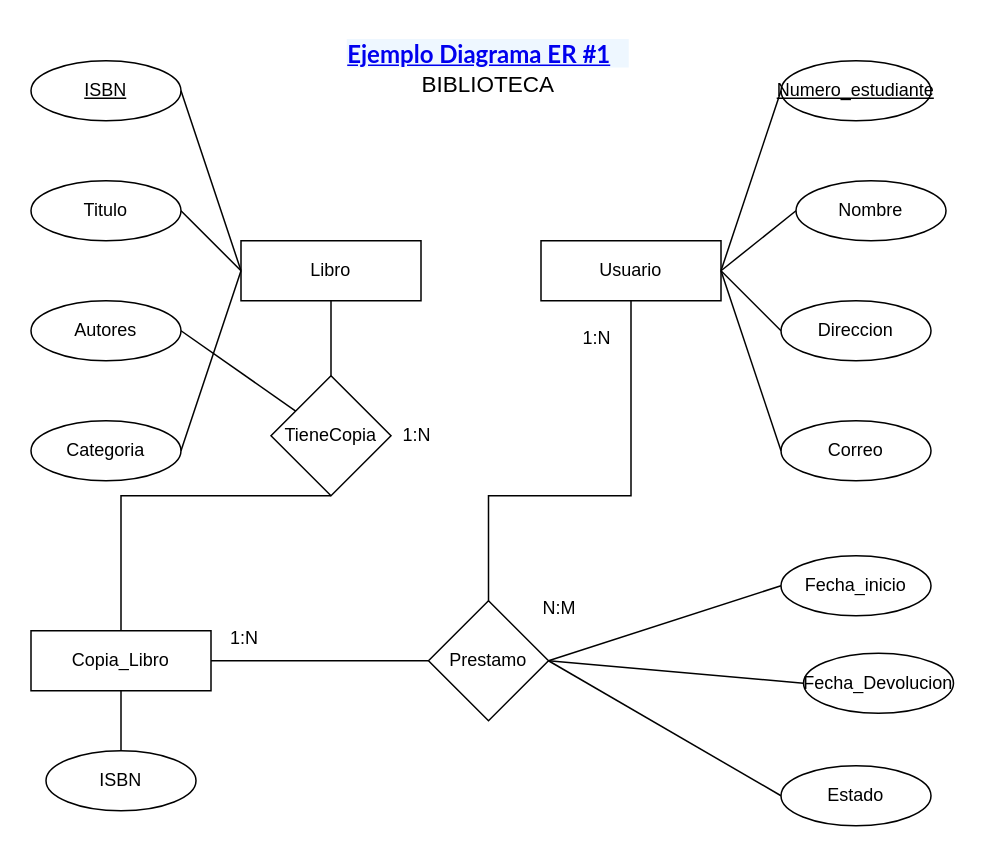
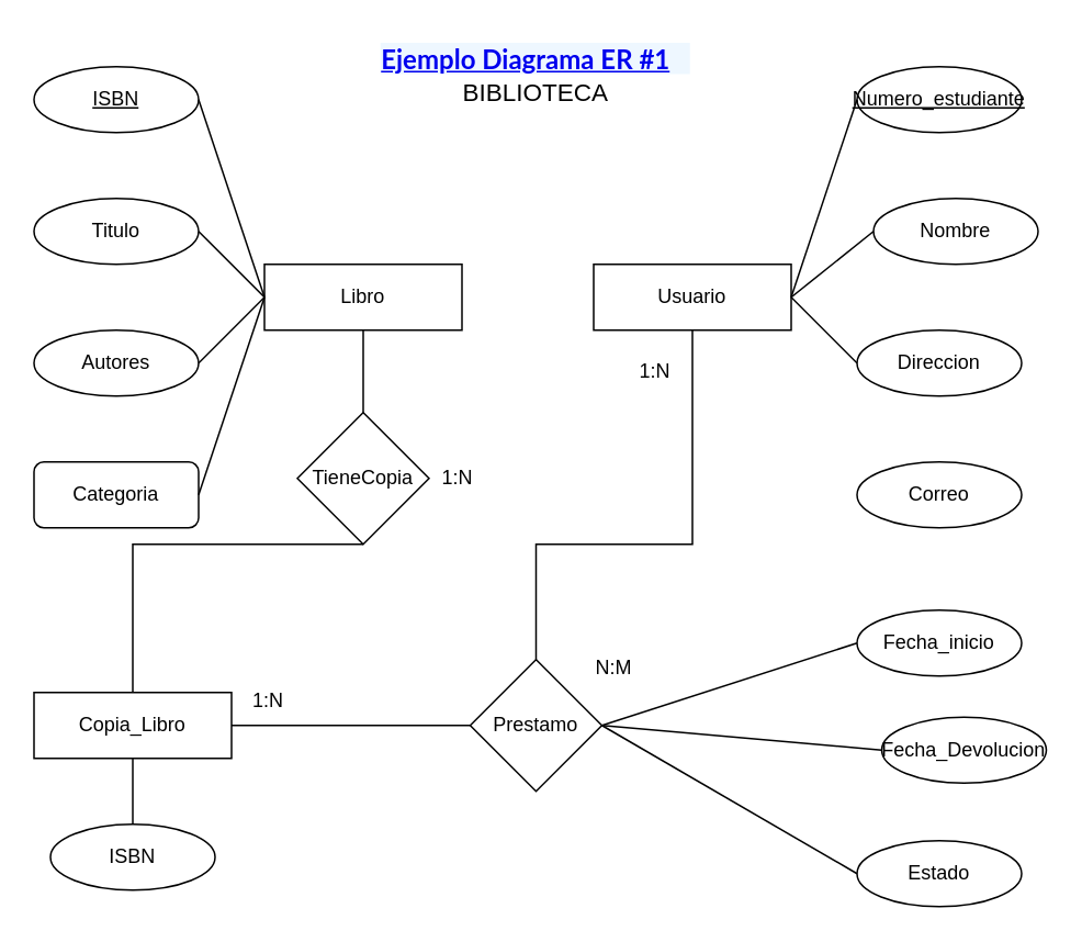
  <mxCell id="0" />
  <mxCell id="1" parent="0" />
  <mxCell id="2" value="Libro" style="rounded=0;whiteSpace=wrap;html=1;" vertex="1" parent="1"><mxGeometry x="160" y="160" width="120" height="40" as="geometry" /></mxCell>
  <mxCell id="3" value="Usuario" style="rounded=0;whiteSpace=wrap;html=1;" vertex="1" parent="1"><mxGeometry x="360" y="160" width="120" height="40" as="geometry" /></mxCell>
  <mxCell id="4" value="Copia_Libro" style="rounded=0;whiteSpace=wrap;html=1;" vertex="1" parent="1"><mxGeometry x="20" y="420" width="120" height="40" as="geometry" /></mxCell>
  <mxCell id="5" value="Titulo" style="ellipse;whiteSpace=wrap;html=1;" vertex="1" parent="1"><mxGeometry x="20" y="120" width="100" height="40" as="geometry" /></mxCell>
  <mxCell id="6" value="&lt;u&gt;ISBN&lt;/u&gt;" style="ellipse;whiteSpace=wrap;html=1;" vertex="1" parent="1"><mxGeometry x="20" y="40" width="100" height="40" as="geometry" /></mxCell>
  <mxCell id="7" value="Autores" style="ellipse;whiteSpace=wrap;html=1;" vertex="1" parent="1"><mxGeometry x="20" y="200" width="100" height="40" as="geometry" /></mxCell>
- <mxCell id="8" value="Categoria" style="ellipse;whiteSpace=wrap;html=1;" vertex="1" parent="1"><mxGeometry x="20" y="280" width="100" height="40" as="geometry" /></mxCell>
+ <mxCell id="8" value="Categoria" style="whiteSpace=wrap;html=1;rounded=1;" vertex="1" parent="1"><mxGeometry x="20" y="280" width="100" height="40" as="geometry" /></mxCell>
  <mxCell id="9" value="" style="endArrow=none;html=1;rounded=0;exitX=1;exitY=0.5;exitDx=0;exitDy=0;entryX=0;entryY=0.5;entryDx=0;entryDy=0;" edge="1" parent="1" source="6" target="2"><mxGeometry width="50" height="50" relative="1" as="geometry"><mxPoint x="140" y="60" as="sourcePoint" /><mxPoint x="200" y="180" as="targetPoint" /></mxGeometry></mxCell>
  <mxCell id="10" value="" style="endArrow=none;html=1;rounded=0;entryX=0;entryY=0.5;entryDx=0;entryDy=0;exitX=1;exitY=0.5;exitDx=0;exitDy=0;" edge="1" parent="1" source="5" target="2"><mxGeometry width="50" height="50" relative="1" as="geometry"><mxPoint x="140" y="140" as="sourcePoint" /><mxPoint x="190" y="90" as="targetPoint" /></mxGeometry></mxCell>
- <mxCell id="11" value="" style="endArrow=none;html=1;rounded=0;exitX=1;exitY=0.5;exitDx=0;exitDy=0;" edge="1" parent="1" source="7" target="30"><mxGeometry width="50" height="50" relative="1" as="geometry"><mxPoint x="140" y="220" as="sourcePoint" /><mxPoint x="200" y="180" as="targetPoint" /></mxGeometry></mxCell>
+ <mxCell id="11" value="" style="endArrow=none;html=1;rounded=0;exitX=1;exitY=0.5;exitDx=0;exitDy=0;entryX=0;entryY=0.5;entryDx=0;entryDy=0;" edge="1" parent="1" source="7" target="2"><mxGeometry width="50" height="50" relative="1" as="geometry"><mxPoint x="140" y="220" as="sourcePoint" /><mxPoint x="200" y="180" as="targetPoint" /></mxGeometry></mxCell>
  <mxCell id="12" value="" style="endArrow=none;html=1;rounded=0;entryX=0;entryY=0.5;entryDx=0;entryDy=0;exitX=1;exitY=0.5;exitDx=0;exitDy=0;" edge="1" parent="1" source="8" target="2"><mxGeometry width="50" height="50" relative="1" as="geometry"><mxPoint x="140" y="300" as="sourcePoint" /><mxPoint x="190" y="250" as="targetPoint" /></mxGeometry></mxCell>
  <mxCell id="13" value="Nombre" style="ellipse;whiteSpace=wrap;html=1;" vertex="1" parent="1"><mxGeometry x="530" y="120" width="100" height="40" as="geometry" /></mxCell>
  <mxCell id="14" value="&lt;u&gt;Numero_estudiante&lt;/u&gt;" style="ellipse;whiteSpace=wrap;html=1;" vertex="1" parent="1"><mxGeometry x="520" y="40" width="100" height="40" as="geometry" /></mxCell>
  <mxCell id="15" value="Direccion" style="ellipse;whiteSpace=wrap;html=1;" vertex="1" parent="1"><mxGeometry x="520" y="200" width="100" height="40" as="geometry" /></mxCell>
  <mxCell id="16" value="Correo" style="ellipse;whiteSpace=wrap;html=1;" vertex="1" parent="1"><mxGeometry x="520" y="280" width="100" height="40" as="geometry" /></mxCell>
  <mxCell id="17" value="" style="endArrow=none;html=1;rounded=0;entryX=1;entryY=0.5;entryDx=0;entryDy=0;exitX=0;exitY=0.5;exitDx=0;exitDy=0;" edge="1" parent="1" source="14" target="3"><mxGeometry width="50" height="50" relative="1" as="geometry"><mxPoint x="620" y="50" as="sourcePoint" /><mxPoint x="680" y="170" as="targetPoint" /></mxGeometry></mxCell>
  <mxCell id="18" value="" style="endArrow=none;html=1;rounded=0;entryX=0;entryY=0.5;entryDx=0;entryDy=0;exitX=1;exitY=0.5;exitDx=0;exitDy=0;" edge="1" parent="1" source="3" target="15"><mxGeometry width="50" height="50" relative="1" as="geometry"><mxPoint x="560" y="180" as="sourcePoint" /><mxPoint x="660" y="220" as="targetPoint" /><Array as="points" /></mxGeometry></mxCell>
- <mxCell id="19" value="" style="endArrow=none;html=1;rounded=0;entryX=0;entryY=0.5;entryDx=0;entryDy=0;exitX=1;exitY=0.5;exitDx=0;exitDy=0;" edge="1" parent="1" source="3" target="16"><mxGeometry width="50" height="50" relative="1" as="geometry"><mxPoint x="600" y="180" as="sourcePoint" /><mxPoint x="660" y="140" as="targetPoint" /></mxGeometry></mxCell>
  <mxCell id="20" value="" style="endArrow=none;html=1;rounded=0;entryX=0;entryY=0.5;entryDx=0;entryDy=0;exitX=1;exitY=0.5;exitDx=0;exitDy=0;" edge="1" parent="1" source="3" target="13"><mxGeometry width="50" height="50" relative="1" as="geometry"><mxPoint x="600" y="180" as="sourcePoint" /><mxPoint x="620" y="130" as="targetPoint" /></mxGeometry></mxCell>
  <mxCell id="21" value="Prestamo" style="rhombus;whiteSpace=wrap;html=1;" vertex="1" parent="1"><mxGeometry x="285" y="400" width="80" height="80" as="geometry" /></mxCell>
  <mxCell id="22" value="Fecha_Devolucion" style="ellipse;whiteSpace=wrap;html=1;" vertex="1" parent="1"><mxGeometry x="535" y="435" width="100" height="40" as="geometry" /></mxCell>
  <mxCell id="23" value="Estado" style="ellipse;whiteSpace=wrap;html=1;" vertex="1" parent="1"><mxGeometry x="520" y="510" width="100" height="40" as="geometry" /></mxCell>
  <mxCell id="24" value="" style="endArrow=none;html=1;rounded=0;entryX=0;entryY=0.5;entryDx=0;entryDy=0;exitX=1;exitY=0.5;exitDx=0;exitDy=0;" edge="1" parent="1" target="22" source="21"><mxGeometry width="50" height="50" relative="1" as="geometry"><mxPoint x="370" y="440" as="sourcePoint" /><mxPoint x="620" y="420" as="targetPoint" /><Array as="points" /></mxGeometry></mxCell>
  <mxCell id="25" value="" style="endArrow=none;html=1;rounded=0;entryX=0;entryY=0.5;entryDx=0;entryDy=0;exitX=1;exitY=0.5;exitDx=0;exitDy=0;" edge="1" parent="1" target="23" source="21"><mxGeometry width="50" height="50" relative="1" as="geometry"><mxPoint x="440" y="380" as="sourcePoint" /><mxPoint x="620" y="340" as="targetPoint" /></mxGeometry></mxCell>
  <mxCell id="26" value="" style="endArrow=none;html=1;rounded=0;entryX=0;entryY=0.5;entryDx=0;entryDy=0;exitX=1;exitY=0.5;exitDx=0;exitDy=0;" edge="1" parent="1" source="21" target="27"><mxGeometry width="50" height="50" relative="1" as="geometry"><mxPoint x="440" y="380" as="sourcePoint" /><mxPoint x="480" y="340" as="targetPoint" /></mxGeometry></mxCell>
  <mxCell id="27" value="Fecha_inicio" style="ellipse;whiteSpace=wrap;html=1;" vertex="1" parent="1"><mxGeometry x="520" y="370" width="100" height="40" as="geometry" /></mxCell>
  <mxCell id="28" value="ISBN" style="ellipse;whiteSpace=wrap;html=1;" vertex="1" parent="1"><mxGeometry x="30" y="500" width="100" height="40" as="geometry" /></mxCell>
  <mxCell id="29" value="" style="endArrow=none;html=1;rounded=0;exitX=0.5;exitY=1;exitDx=0;exitDy=0;" edge="1" parent="1" source="4" target="28"><mxGeometry width="50" height="50" relative="1" as="geometry"><mxPoint x="170" y="440" as="sourcePoint" /><mxPoint x="170" y="450" as="targetPoint" /></mxGeometry></mxCell>
  <mxCell id="30" value="TieneCopia" style="rhombus;whiteSpace=wrap;html=1;" vertex="1" parent="1"><mxGeometry x="180" y="250" width="80" height="80" as="geometry" /></mxCell>
  <mxCell id="31" value="" style="endArrow=none;html=1;rounded=0;entryX=0.5;entryY=1;entryDx=0;entryDy=0;exitX=0.5;exitY=0;exitDx=0;exitDy=0;" edge="1" parent="1" source="30" target="2"><mxGeometry width="50" height="50" relative="1" as="geometry"><mxPoint x="230" y="400" as="sourcePoint" /><mxPoint x="290" y="230" as="targetPoint" /></mxGeometry></mxCell>
  <mxCell id="32" value="" style="endArrow=none;html=1;rounded=0;entryX=0;entryY=0.5;entryDx=0;entryDy=0;exitX=1;exitY=0.5;exitDx=0;exitDy=0;" edge="1" parent="1" source="4" target="21"><mxGeometry width="50" height="50" relative="1" as="geometry"><mxPoint x="230" y="400" as="sourcePoint" /><mxPoint x="280" y="350" as="targetPoint" /></mxGeometry></mxCell>
  <mxCell id="33" value="1:N" style="text;html=1;align=center;verticalAlign=middle;whiteSpace=wrap;rounded=0;" vertex="1" parent="1"><mxGeometry x="265" y="275" width="25" height="30" as="geometry" /></mxCell>
  <mxCell id="34" value="N:M" style="text;html=1;align=center;verticalAlign=middle;whiteSpace=wrap;rounded=0;" vertex="1" parent="1"><mxGeometry x="360" y="390" width="25" height="30" as="geometry" /></mxCell>
  <mxCell id="35" value="" style="endArrow=none;html=1;rounded=0;entryX=0.5;entryY=1;entryDx=0;entryDy=0;exitX=0.5;exitY=0;exitDx=0;exitDy=0;" edge="1" parent="1" source="4" target="30"><mxGeometry width="50" height="50" relative="1" as="geometry"><mxPoint x="230" y="400" as="sourcePoint" /><mxPoint x="280" y="350" as="targetPoint" /><Array as="points"><mxPoint x="80" y="330" /></Array></mxGeometry></mxCell>
  <mxCell id="36" value="" style="endArrow=none;html=1;rounded=0;entryX=0.5;entryY=1;entryDx=0;entryDy=0;exitX=0.5;exitY=0;exitDx=0;exitDy=0;" edge="1" parent="1" source="21" target="3"><mxGeometry width="50" height="50" relative="1" as="geometry"><mxPoint x="370" y="250" as="sourcePoint" /><mxPoint x="420" y="240" as="targetPoint" /><Array as="points"><mxPoint x="325" y="330" /><mxPoint x="420" y="330" /><mxPoint x="420" y="290" /></Array></mxGeometry></mxCell>
  <mxCell id="37" value="1:N" style="text;html=1;align=center;verticalAlign=middle;whiteSpace=wrap;rounded=0;" vertex="1" parent="1"><mxGeometry x="385" y="210" width="25" height="30" as="geometry" /></mxCell>
  <mxCell id="38" value="1:N" style="text;html=1;align=center;verticalAlign=middle;whiteSpace=wrap;rounded=0;" vertex="1" parent="1"><mxGeometry x="150" y="410" width="25" height="30" as="geometry" /></mxCell>
  <mxCell id="39" value="&lt;div style=&quot;font-size: 15px;&quot;&gt;&lt;a style=&quot;box-sizing: border-box; font-weight: bold; padding-right: 12px; line-height: 1.3; margin-bottom: 3px; min-width: 1px; font-family: &amp;quot;Lato Extended&amp;quot;, Lato, &amp;quot;Helvetica Neue&amp;quot;, Helvetica, Arial, sans-serif; font-size: 16px; text-align: left; background-color: rgb(238, 247, 255);&quot; href=&quot;https://unitechonduras.instructure.com/courses/44745/modules/items/3682127&quot; class=&quot;ig-title title item_link&quot; title=&quot;Ejemplo Diagrama ER #1.pdf&quot;&gt;Ejemplo Diagrama ER #1&lt;/a&gt;&lt;/div&gt;&lt;div style=&quot;font-size: 15px;&quot;&gt;BIBLIOTECA&lt;/div&gt;" style="text;html=1;align=center;verticalAlign=middle;whiteSpace=wrap;rounded=0;fontSize=15;" vertex="1" parent="1"><mxGeometry x="172" y="20" width="306" height="50" as="geometry" /></mxCell>
